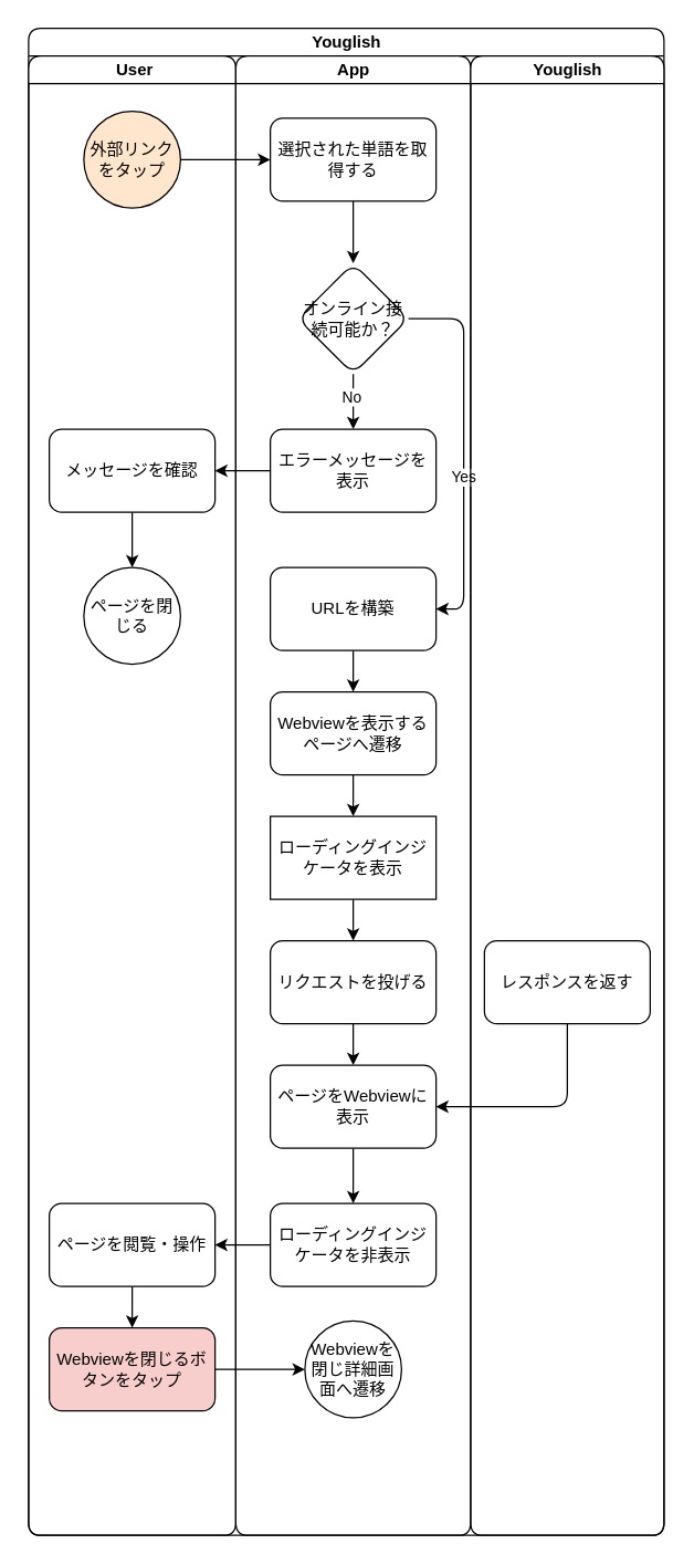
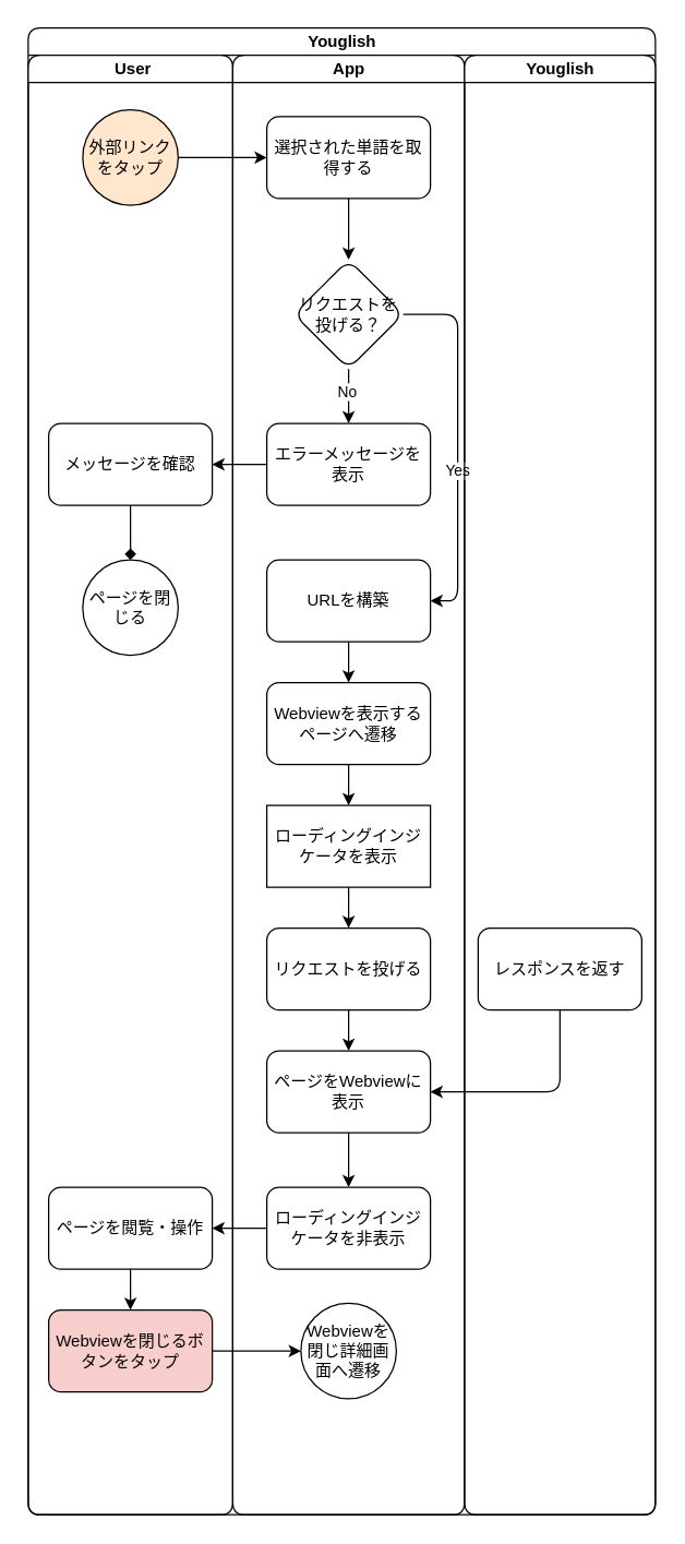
  <mxCell id="0" />
  <mxCell id="1" parent="0" />
  <mxCell id="2" value="Youglish" style="swimlane;childLayout=stackLayout;resizeParent=1;resizeParentMax=0;startSize=20;html=1;rounded=1;" vertex="1" parent="1"><mxGeometry x="20" y="20" width="460" height="1090" as="geometry" /></mxCell>
  <mxCell id="3" value="&amp;nbsp;User" style="swimlane;startSize=20;html=1;rounded=1;" vertex="1" parent="2"><mxGeometry y="20" width="150" height="1070" as="geometry" /></mxCell>
  <mxCell id="4" value="外部リンクをタップ" style="ellipse;whiteSpace=wrap;html=1;rounded=1;fillColor=#ffe6cc;" vertex="1" parent="3"><mxGeometry x="40.0" y="40" width="70" height="70" as="geometry" /></mxCell>
- <mxCell id="5" style="edgeStyle=orthogonalEdgeStyle;rounded=1;orthogonalLoop=1;jettySize=auto;html=1;exitX=0.5;exitY=1;exitDx=0;exitDy=0;" edge="1" parent="3" source="6" target="7"><mxGeometry relative="1" as="geometry" /></mxCell>
+ <mxCell id="5" style="edgeStyle=orthogonalEdgeStyle;rounded=1;orthogonalLoop=1;jettySize=auto;html=1;exitX=0.5;exitY=1;exitDx=0;exitDy=0;endArrow=diamond;" edge="1" parent="3" source="6" target="7"><mxGeometry relative="1" as="geometry" /></mxCell>
  <mxCell id="6" value="メッセージを確認" style="whiteSpace=wrap;html=1;rounded=1;" vertex="1" parent="3"><mxGeometry x="15.0" y="270" width="120" height="60" as="geometry" /></mxCell>
  <mxCell id="7" value="ページを閉じる" style="ellipse;whiteSpace=wrap;html=1;rounded=1;" vertex="1" parent="3"><mxGeometry x="40.0" y="370" width="70" height="70" as="geometry" /></mxCell>
  <mxCell id="8" style="edgeStyle=orthogonalEdgeStyle;rounded=1;orthogonalLoop=1;jettySize=auto;html=1;exitX=0.5;exitY=1;exitDx=0;exitDy=0;" edge="1" parent="3" source="9" target="10"><mxGeometry relative="1" as="geometry" /></mxCell>
  <mxCell id="9" value="ページを閲覧・操作" style="whiteSpace=wrap;html=1;rounded=1;" vertex="1" parent="3"><mxGeometry x="15" y="830" width="120" height="60" as="geometry" /></mxCell>
  <mxCell id="10" value="Webviewを閉じるボタンをタップ" style="whiteSpace=wrap;html=1;rounded=1;fillColor=#f8cecc;" vertex="1" parent="3"><mxGeometry x="15" y="920" width="120" height="60" as="geometry" /></mxCell>
  <mxCell id="11" value="App" style="swimlane;startSize=20;html=1;rounded=1;" vertex="1" parent="2"><mxGeometry x="150" y="20" width="170" height="1070" as="geometry" /></mxCell>
  <mxCell id="12" style="edgeStyle=orthogonalEdgeStyle;rounded=1;orthogonalLoop=1;jettySize=auto;html=1;exitX=0.5;exitY=1;exitDx=0;exitDy=0;" edge="1" parent="11" source="13" target="18"><mxGeometry relative="1" as="geometry" /></mxCell>
  <mxCell id="13" value="選択された単語を取得する" style="whiteSpace=wrap;html=1;rounded=1;" vertex="1" parent="11"><mxGeometry x="25.0" y="45" width="120" height="60" as="geometry" /></mxCell>
  <mxCell id="14" style="edgeStyle=orthogonalEdgeStyle;rounded=1;orthogonalLoop=1;jettySize=auto;html=1;exitX=0.5;exitY=1;exitDx=0;exitDy=0;" edge="1" parent="11" source="18" target="19"><mxGeometry relative="1" as="geometry" /></mxCell>
  <mxCell id="15" value="No" style="edgeLabel;html=1;align=center;verticalAlign=middle;resizable=0;points=[];rounded=1;" vertex="1" connectable="0" parent="14"><mxGeometry x="-0.2" y="-2" relative="1" as="geometry"><mxPoint as="offset" /></mxGeometry></mxCell>
  <mxCell id="16" style="edgeStyle=orthogonalEdgeStyle;rounded=1;orthogonalLoop=1;jettySize=auto;html=1;exitX=1;exitY=0.5;exitDx=0;exitDy=0;entryX=1;entryY=0.5;entryDx=0;entryDy=0;" edge="1" parent="11" source="18" target="21"><mxGeometry relative="1" as="geometry" /></mxCell>
  <mxCell id="17" value="Yes" style="edgeLabel;html=1;align=center;verticalAlign=middle;resizable=0;points=[];rounded=1;" vertex="1" connectable="0" parent="16"><mxGeometry x="0.141" y="-1" relative="1" as="geometry"><mxPoint as="offset" /></mxGeometry></mxCell>
- <mxCell id="18" value="オンライン接続可能か？" style="rhombus;whiteSpace=wrap;html=1;rounded=1;" vertex="1" parent="11"><mxGeometry x="45.0" y="150" width="80" height="80" as="geometry" /></mxCell>
+ <mxCell id="18" value="リクエストを投げる？" style="rhombus;whiteSpace=wrap;html=1;rounded=1;" vertex="1" parent="11"><mxGeometry x="45.0" y="150" width="80" height="80" as="geometry" /></mxCell>
  <mxCell id="19" value="エラーメッセージを表示" style="whiteSpace=wrap;html=1;rounded=1;" vertex="1" parent="11"><mxGeometry x="25.0" y="270" width="120" height="60" as="geometry" /></mxCell>
  <mxCell id="20" style="edgeStyle=orthogonalEdgeStyle;rounded=1;orthogonalLoop=1;jettySize=auto;html=1;exitX=0.5;exitY=1;exitDx=0;exitDy=0;entryX=0.5;entryY=0;entryDx=0;entryDy=0;" edge="1" parent="11" source="21" target="26"><mxGeometry relative="1" as="geometry" /></mxCell>
  <mxCell id="21" value="URLを構築" style="whiteSpace=wrap;html=1;rounded=1;" vertex="1" parent="11"><mxGeometry x="25.0" y="370" width="120" height="60" as="geometry" /></mxCell>
  <mxCell id="22" value="リクエストを投げる" style="whiteSpace=wrap;html=1;rounded=1;" vertex="1" parent="11"><mxGeometry x="25.0" y="640" width="120" height="60" as="geometry" /></mxCell>
  <mxCell id="23" value="" style="edgeStyle=orthogonalEdgeStyle;rounded=1;orthogonalLoop=1;jettySize=auto;html=1;" edge="1" parent="11" source="24" target="29"><mxGeometry relative="1" as="geometry" /></mxCell>
  <mxCell id="24" value="ページをWebviewに表示" style="whiteSpace=wrap;html=1;rounded=1;" vertex="1" parent="11"><mxGeometry x="25" y="730" width="120" height="60" as="geometry" /></mxCell>
  <mxCell id="25" style="edgeStyle=orthogonalEdgeStyle;rounded=1;orthogonalLoop=1;jettySize=auto;html=1;exitX=0.5;exitY=1;exitDx=0;exitDy=0;" edge="1" parent="11" source="26" target="28"><mxGeometry relative="1" as="geometry" /></mxCell>
  <mxCell id="26" value="Webviewを表示するページへ遷移" style="whiteSpace=wrap;html=1;rounded=1;" vertex="1" parent="11"><mxGeometry x="25" y="460" width="120" height="60" as="geometry" /></mxCell>
  <mxCell id="27" style="edgeStyle=orthogonalEdgeStyle;rounded=1;orthogonalLoop=1;jettySize=auto;html=1;exitX=0.5;exitY=1;exitDx=0;exitDy=0;" edge="1" parent="11" source="28" target="22"><mxGeometry relative="1" as="geometry" /></mxCell>
  <mxCell id="28" value="ローディングインジケータを表示" style="whiteSpace=wrap;html=1;rounded=0;" vertex="1" parent="11"><mxGeometry x="25" y="550" width="120" height="60" as="geometry" /></mxCell>
  <mxCell id="29" value="ローディングインジケータを非表示" style="whiteSpace=wrap;html=1;rounded=1;" vertex="1" parent="11"><mxGeometry x="25" y="830" width="120" height="60" as="geometry" /></mxCell>
  <mxCell id="30" value="Webviewを閉じ詳細画面へ遷移" style="ellipse;whiteSpace=wrap;html=1;rounded=1;" vertex="1" parent="11"><mxGeometry x="50" y="915" width="70" height="70" as="geometry" /></mxCell>
  <mxCell id="31" value="Youglish" style="swimlane;startSize=20;html=1;rounded=1;" vertex="1" parent="2"><mxGeometry x="320" y="20" width="140" height="1070" as="geometry" /></mxCell>
  <mxCell id="32" value="レスポンスを返す" style="whiteSpace=wrap;html=1;rounded=1;" vertex="1" parent="31"><mxGeometry x="10.0" y="640" width="120" height="60" as="geometry" /></mxCell>
  <mxCell id="33" value="" style="edgeStyle=orthogonalEdgeStyle;rounded=1;orthogonalLoop=1;jettySize=auto;html=1;" edge="1" parent="2" source="4" target="13"><mxGeometry relative="1" as="geometry" /></mxCell>
  <mxCell id="34" value="" style="edgeStyle=orthogonalEdgeStyle;rounded=1;orthogonalLoop=1;jettySize=auto;html=1;" edge="1" parent="2" source="19" target="6"><mxGeometry relative="1" as="geometry" /></mxCell>
  <mxCell id="35" value="" style="edgeStyle=orthogonalEdgeStyle;rounded=1;orthogonalLoop=1;jettySize=auto;html=1;" edge="1" parent="2" source="22" target="24"><mxGeometry relative="1" as="geometry" /></mxCell>
  <mxCell id="36" style="edgeStyle=orthogonalEdgeStyle;rounded=1;orthogonalLoop=1;jettySize=auto;html=1;exitX=0.5;exitY=1;exitDx=0;exitDy=0;entryX=1;entryY=0.5;entryDx=0;entryDy=0;" edge="1" parent="2" source="32" target="24"><mxGeometry relative="1" as="geometry" /></mxCell>
  <mxCell id="37" style="edgeStyle=orthogonalEdgeStyle;rounded=1;orthogonalLoop=1;jettySize=auto;html=1;exitX=0;exitY=0.5;exitDx=0;exitDy=0;" edge="1" parent="2" source="29" target="9"><mxGeometry relative="1" as="geometry" /></mxCell>
  <mxCell id="38" style="edgeStyle=orthogonalEdgeStyle;rounded=1;orthogonalLoop=1;jettySize=auto;html=1;exitX=1;exitY=0.5;exitDx=0;exitDy=0;" edge="1" parent="2" source="10" target="30"><mxGeometry relative="1" as="geometry" /></mxCell>
